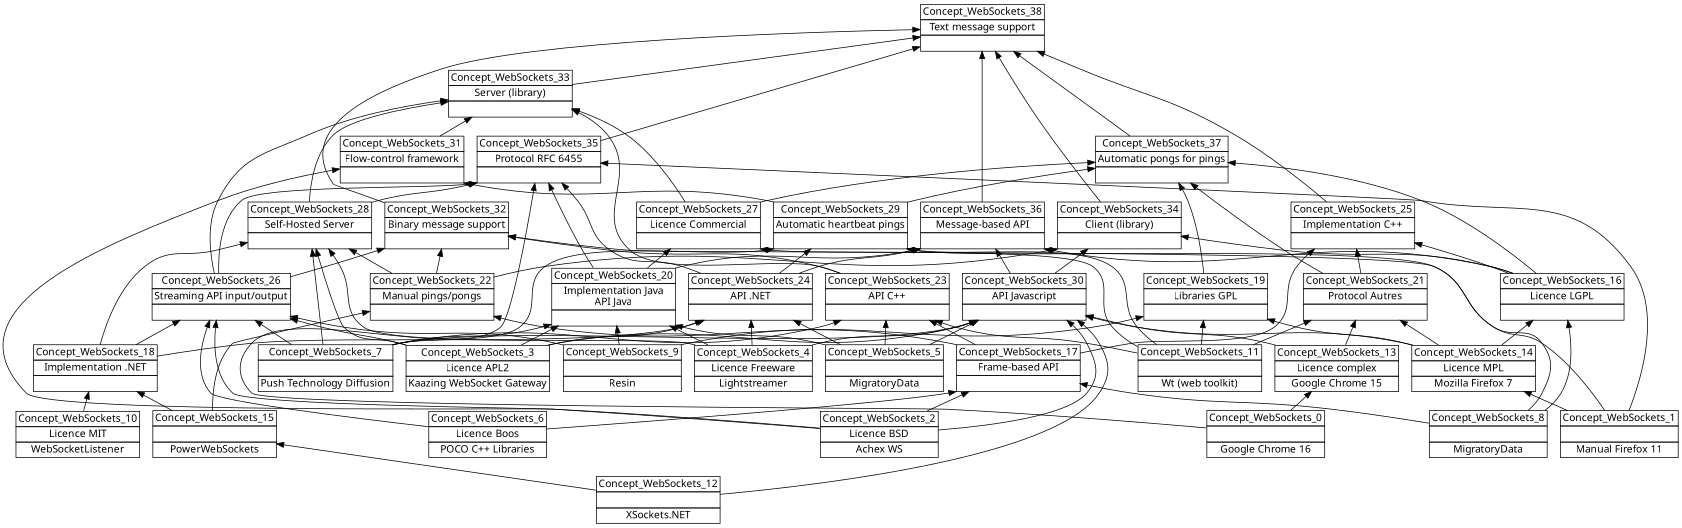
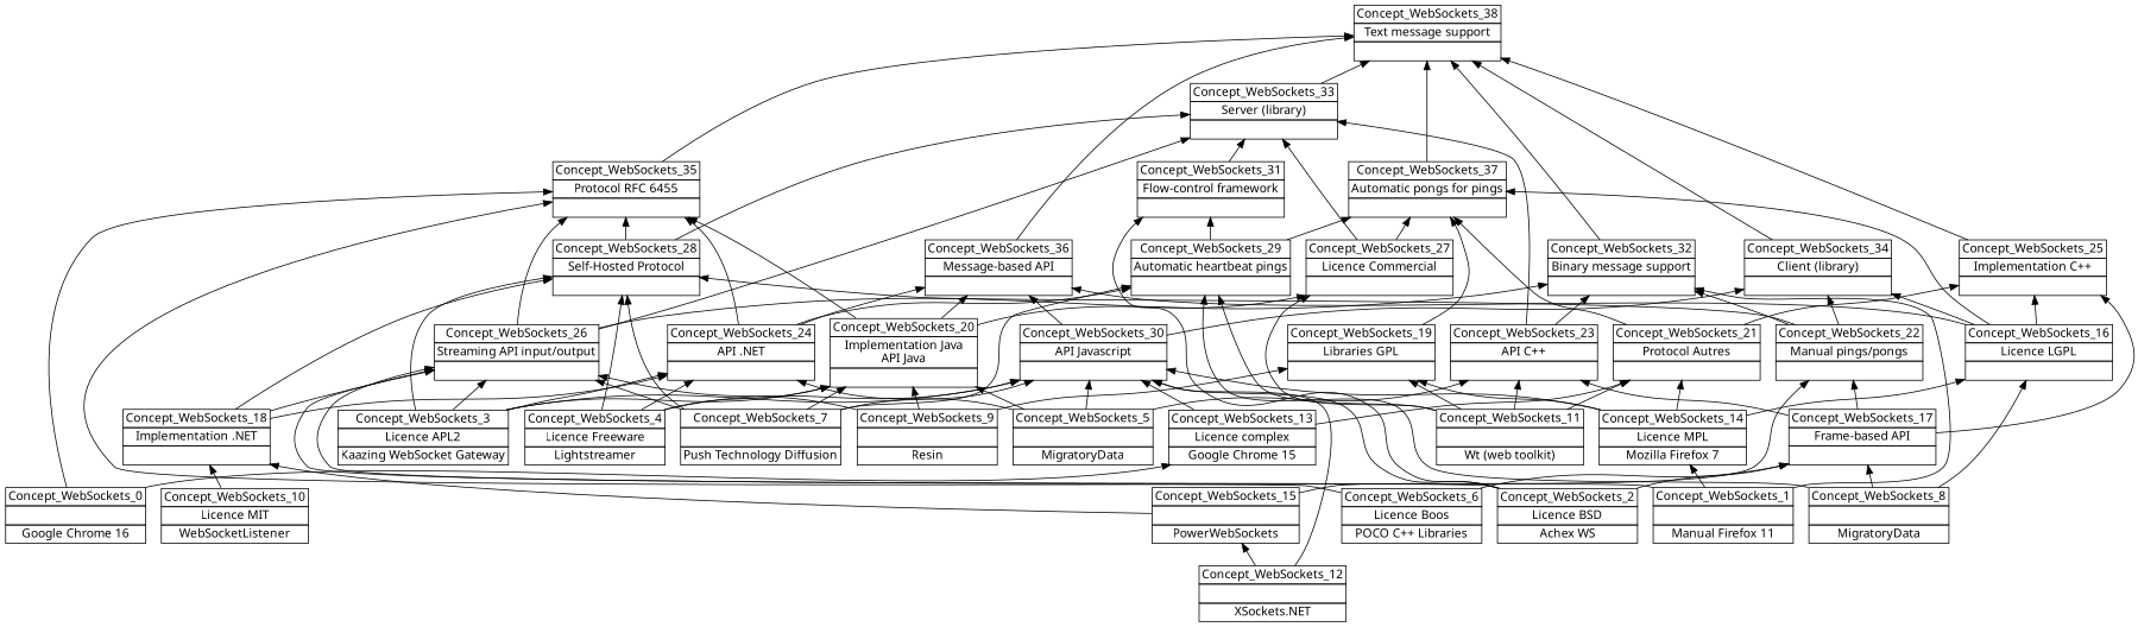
  digraph {
    fontname="Noto Sans"
    nodesep=0.2
    rankdir=BT
    ranksep=0.3
    node [fontname="Noto Sans" margin="0.03,0.03" shape=none]
    edge [fontname="Noto Sans" headport=p tailport=p]
    n1 [label=<<table border="0" cellborder="1" cellspacing="0" port="p"><tr><td>Concept_WebSockets_34</td></tr><tr><td>Client (library)<br/></td></tr><tr><td><br/></td></tr></table>>]
    n2 [label=<<table border="0" cellborder="1" cellspacing="0" port="p"><tr><td>Concept_WebSockets_38</td></tr><tr><td>Text message support<br/></td></tr><tr><td><br/></td></tr></table>>]
    n3 [label=<<table border="0" cellborder="1" cellspacing="0" port="p"><tr><td>Concept_WebSockets_33</td></tr><tr><td>Server (library)<br/></td></tr><tr><td><br/></td></tr></table>>]
-   n4 [label=<<table border="0" cellborder="1" cellspacing="0" port="p"><tr><td>Concept_WebSockets_28</td></tr><tr><td>Self-Hosted Server<br/></td></tr><tr><td><br/></td></tr></table>>]
+   n4 [label=<<table border="0" cellborder="1" cellspacing="0" port="p"><tr><td>Concept_WebSockets_28</td></tr><tr><td>Self-Hosted Protocol<br/></td></tr><tr><td><br/></td></tr></table>>]
    n5 [label=<<table border="0" cellborder="1" cellspacing="0" port="p"><tr><td>Concept_WebSockets_35</td></tr><tr><td>Protocol RFC 6455<br/></td></tr><tr><td><br/></td></tr></table>>]
    n6 [label=<<table border="0" cellborder="1" cellspacing="0" port="p"><tr><td>Concept_WebSockets_32</td></tr><tr><td>Binary message support<br/></td></tr><tr><td><br/></td></tr></table>>]
    n7 [label=<<table border="0" cellborder="1" cellspacing="0" port="p"><tr><td>Concept_WebSockets_36</td></tr><tr><td>Message-based API<br/></td></tr><tr><td><br/></td></tr></table>>]
    n8 [label=<<table border="0" cellborder="1" cellspacing="0" port="p"><tr><td>Concept_WebSockets_17</td></tr><tr><td>Frame-based API<br/></td></tr><tr><td><br/></td></tr></table>>]
    n9 [label=<<table border="0" cellborder="1" cellspacing="0" port="p"><tr><td>Concept_WebSockets_22</td></tr><tr><td>Manual pings/pongs<br/></td></tr><tr><td><br/></td></tr></table>>]
    n10 [label=<<table border="0" cellborder="1" cellspacing="0" port="p"><tr><td>Concept_WebSockets_25</td></tr><tr><td>Implementation C++<br/></td></tr><tr><td><br/></td></tr></table>>]
    n11 [label=<<table border="0" cellborder="1" cellspacing="0" port="p"><tr><td>Concept_WebSockets_23</td></tr><tr><td>API C++<br/></td></tr><tr><td><br/></td></tr></table>>]
    n12 [label=<<table border="0" cellborder="1" cellspacing="0" port="p"><tr><td>Concept_WebSockets_2</td></tr><tr><td>Licence BSD<br/></td></tr><tr><td>Achex WS<br/></td></tr></table>>]
    n13 [label=<<table border="0" cellborder="1" cellspacing="0" port="p"><tr><td>Concept_WebSockets_26</td></tr><tr><td>Streaming API input/output<br/></td></tr><tr><td><br/></td></tr></table>>]
    n14 [label=<<table border="0" cellborder="1" cellspacing="0" port="p"><tr><td>Concept_WebSockets_31</td></tr><tr><td>Flow-control framework<br/></td></tr><tr><td><br/></td></tr></table>>]
    n15 [label=<<table border="0" cellborder="1" cellspacing="0" port="p"><tr><td>Concept_WebSockets_30</td></tr><tr><td>API Javascript<br/></td></tr><tr><td><br/></td></tr></table>>]
    n16 [label=<<table border="0" cellborder="1" cellspacing="0" port="p"><tr><td>Concept_WebSockets_8</td></tr><tr><td><br/></td></tr><tr><td>MigratoryData<br/></td></tr></table>>]
    n17 [label=<<table border="0" cellborder="1" cellspacing="0" port="p"><tr><td>Concept_WebSockets_29</td></tr><tr><td>Automatic heartbeat pings<br/></td></tr><tr><td><br/></td></tr></table>>]
    n18 [label=<<table border="0" cellborder="1" cellspacing="0" port="p"><tr><td>Concept_WebSockets_16</td></tr><tr><td>Licence LGPL<br/></td></tr><tr><td><br/></td></tr></table>>]
    n19 [label=<<table border="0" cellborder="1" cellspacing="0" port="p"><tr><td>Concept_WebSockets_37</td></tr><tr><td>Automatic pongs for pings<br/></td></tr><tr><td><br/></td></tr></table>>]
    n20 [label=<<table border="0" cellborder="1" cellspacing="0" port="p"><tr><td>Concept_WebSockets_15</td></tr><tr><td><br/></td></tr><tr><td>PowerWebSockets<br/></td></tr></table>>]
    n21 [label=<<table border="0" cellborder="1" cellspacing="0" port="p"><tr><td>Concept_WebSockets_18</td></tr><tr><td>Implementation .NET<br/></td></tr><tr><td><br/></td></tr></table>>]
    n22 [label=<<table border="0" cellborder="1" cellspacing="0" port="p"><tr><td>Concept_WebSockets_24</td></tr><tr><td>API .NET<br/></td></tr><tr><td><br/></td></tr></table>>]
    n23 [label=<<table border="0" cellborder="1" cellspacing="0" port="p"><tr><td>Concept_WebSockets_27</td></tr><tr><td>Licence Commercial<br/></td></tr><tr><td><br/></td></tr></table>>]
    n24 [label=<<table border="0" cellborder="1" cellspacing="0" port="p"><tr><td>Concept_WebSockets_1</td></tr><tr><td><br/></td></tr><tr><td>Manual Firefox 11<br/></td></tr></table>>]
    n25 [label=<<table border="0" cellborder="1" cellspacing="0" port="p"><tr><td>Concept_WebSockets_14</td></tr><tr><td>Licence MPL<br/></td></tr><tr><td>Mozilla Firefox 7<br/></td></tr></table>>]
    n26 [label=<<table border="0" cellborder="1" cellspacing="0" port="p"><tr><td>Concept_WebSockets_21</td></tr><tr><td>Protocol Autres<br/></td></tr><tr><td><br/></td></tr></table>>]
    n27 [label=<<table border="0" cellborder="1" cellspacing="0" port="p"><tr><td>Concept_WebSockets_19</td></tr><tr><td>Libraries GPL<br/></td></tr><tr><td><br/></td></tr></table>>]
    n28 [label=<<table border="0" cellborder="1" cellspacing="0" port="p"><tr><td>Concept_WebSockets_11</td></tr><tr><td><br/></td></tr><tr><td>Wt (web toolkit)<br/></td></tr></table>>]
    n29 [label=<<table border="0" cellborder="1" cellspacing="0" port="p"><tr><td>Concept_WebSockets_20</td></tr><tr><td>Implementation Java<br/>API Java<br/></td></tr><tr><td><br/></td></tr></table>>]
    n30 [label=<<table border="0" cellborder="1" cellspacing="0" port="p"><tr><td>Concept_WebSockets_7</td></tr><tr><td><br/></td></tr><tr><td>Push Technology Diffusion<br/></td></tr></table>>]
    n31 [label=<<table border="0" cellborder="1" cellspacing="0" port="p"><tr><td>Concept_WebSockets_12</td></tr><tr><td><br/></td></tr><tr><td>XSockets.NET<br/></td></tr></table>>]
    n32 [label=<<table border="0" cellborder="1" cellspacing="0" port="p"><tr><td>Concept_WebSockets_3</td></tr><tr><td>Licence APL2<br/></td></tr><tr><td>Kaazing WebSocket Gateway<br/></td></tr></table>>]
    n33 [label=<<table border="0" cellborder="1" cellspacing="0" port="p"><tr><td>Concept_WebSockets_5</td></tr><tr><td><br/></td></tr><tr><td>MigratoryData<br/></td></tr></table>>]
    n34 [label=<<table border="0" cellborder="1" cellspacing="0" port="p"><tr><td>Concept_WebSockets_0</td></tr><tr><td><br/></td></tr><tr><td>Google Chrome 16<br/></td></tr></table>>]
    n35 [label=<<table border="0" cellborder="1" cellspacing="0" port="p"><tr><td>Concept_WebSockets_13</td></tr><tr><td>Licence complex<br/></td></tr><tr><td>Google Chrome 15<br/></td></tr></table>>]
    n36 [label=<<table border="0" cellborder="1" cellspacing="0" port="p"><tr><td>Concept_WebSockets_9</td></tr><tr><td><br/></td></tr><tr><td>Resin<br/></td></tr></table>>]
    n37 [label=<<table border="0" cellborder="1" cellspacing="0" port="p"><tr><td>Concept_WebSockets_4</td></tr><tr><td>Licence Freeware<br/></td></tr><tr><td>Lightstreamer<br/></td></tr></table>>]
    n38 [label=<<table border="0" cellborder="1" cellspacing="0" port="p"><tr><td>Concept_WebSockets_6</td></tr><tr><td>Licence Boos<br/></td></tr><tr><td>POCO C++ Libraries<br/></td></tr></table>>]
    n39 [label=<<table border="0" cellborder="1" cellspacing="0" port="p"><tr><td>Concept_WebSockets_10</td></tr><tr><td>Licence MIT<br/></td></tr><tr><td>WebSocketListener<br/></td></tr></table>>]
    n1 -> n2
    n3 -> n2
    n4 -> n3
    n4 -> n5
    n5 -> n2
    n6 -> n2
    n7 -> n2
    n8 -> n9
    n8 -> n10
    n8 -> n11
    n9 -> n1
    n9 -> n4
    n9 -> n6
    n10 -> n2
    n11 -> n3
    n11 -> n6
    n12 -> n8
    n12 -> n13
    n12 -> n14
    n12 -> n15
    n13 -> n3
    n13 -> n5
    n13 -> n6
    n14 -> n3
    n15 -> n1
    n15 -> n7
    n16 -> n8
    n16 -> n17
    n16 -> n18
    n17 -> n14
    n17 -> n19
    n18 -> n1
    n18 -> n7
    n18 -> n10
    n18 -> n19
    n19 -> n2
    n20 -> n9
    n20 -> n21
    n21 -> n4
    n21 -> n13
    n21 -> n22
    n22 -> n5
    n22 -> n7
    n22 -> n17
    n23 -> n3
    n23 -> n19
    n24 -> n5
    n24 -> n6
    n24 -> n25
    n25 -> n15
    n25 -> n18
    n25 -> n26
    n25 -> n27
    n26 -> n10
    n26 -> n19
    n27 -> n19
    n28 -> n11
    n28 -> n17
    n28 -> n23
    n28 -> n26
    n28 -> n27
    n29 -> n5
    n29 -> n7
    n29 -> n23
    n30 -> n4
-   n30 -> n11
    n30 -> n13
    n30 -> n15
    n30 -> n17
    n30 -> n29
    n31 -> n15
    n31 -> n20
    n32 -> n4
    n32 -> n13
    n32 -> n15
    n32 -> n22
    n32 -> n29
    n33 -> n11
    n33 -> n15
    n33 -> n22
    n33 -> n29
    n34 -> n5
    n34 -> n35
    n35 -> n15
    n35 -> n26
    n36 -> n13
    n36 -> n27
    n36 -> n29
    n37 -> n4
    n37 -> n15
    n37 -> n22
    n37 -> n29
    n38 -> n8
    n38 -> n13
    n39 -> n21
  }
